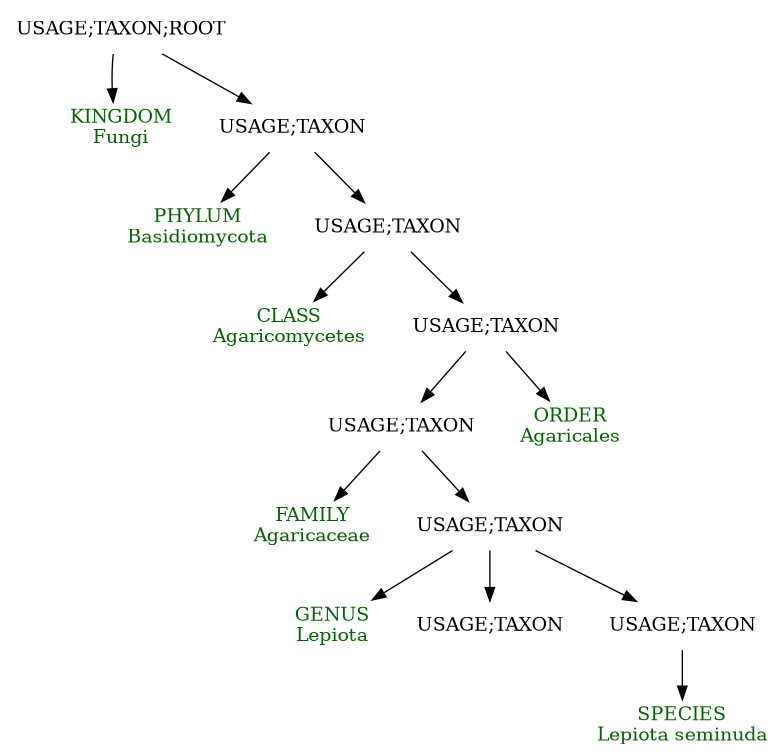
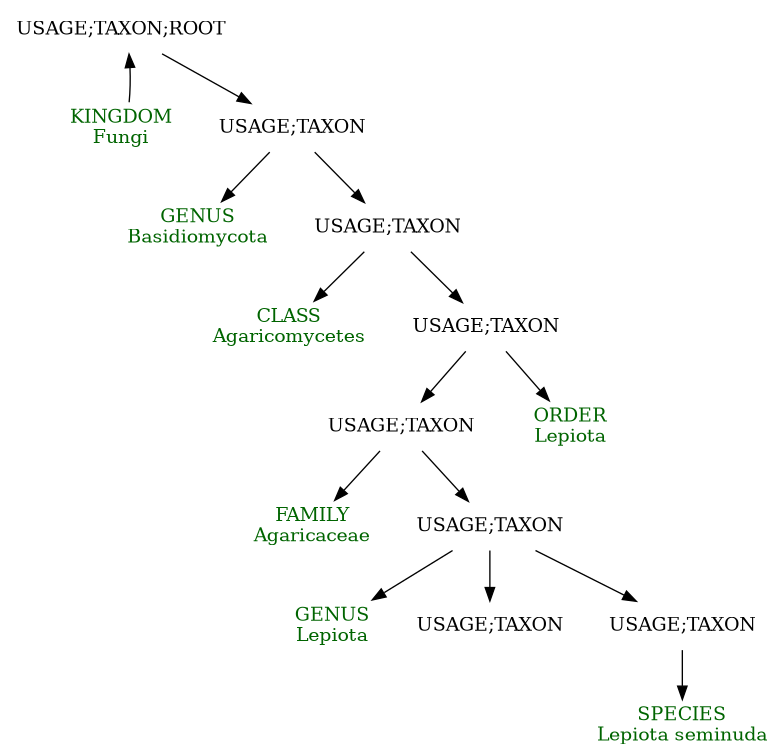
  digraph {
    node [shape=plaintext]
    n1 [fontcolor=darkgreen label="FAMILY\nAgaricaceae"]
    n2 [label="USAGE;TAXON"]
    n3 [label="USAGE;TAXON"]
    n4 [fontcolor=darkgreen label="GENUS\nLepiota"]
    n5 [label="USAGE;TAXON"]
    n6 [label="USAGE;TAXON"]
    n7 [fontcolor=darkgreen label="SPECIES\nLepiota seminuda"]
    n8 [fontcolor=darkgreen label="KINGDOM\nFungi"]
    n9 [label="USAGE;TAXON;ROOT"]
    n10 [label="USAGE;TAXON"]
-   n11 [fontcolor=darkgreen label="PHYLUM\nBasidiomycota"]
+   n11 [fontcolor=darkgreen label="GENUS\nBasidiomycota"]
    n12 [label="USAGE;TAXON"]
    n13 [fontcolor=darkgreen label="CLASS\nAgaricomycetes"]
    n14 [label="USAGE;TAXON"]
-   n15 [fontcolor=darkgreen label="ORDER\nAgaricales"]
+   n15 [fontcolor=darkgreen label="ORDER\nLepiota"]
    n2 -> n1
    n2 -> n3
    n3 -> n4
    n3 -> n5
    n3 -> n6
    n6 -> n7
-   n9 -> n8
+   n8 -> n9
    n9 -> n10
    n10 -> n11
    n10 -> n12
    n12 -> n13
    n12 -> n14
    n14 -> n2
    n14 -> n15
  }
